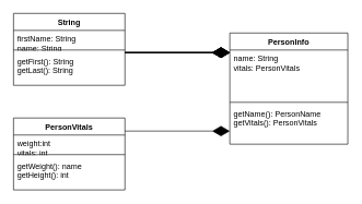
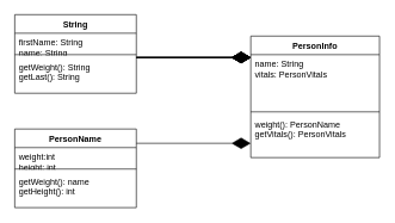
  <mxCell id="0" />
  <mxCell id="1" parent="0" />
  <mxCell id="2" value="String" style="swimlane;fontStyle=1;align=center;verticalAlign=top;childLayout=stackLayout;horizontal=1;startSize=26;horizontalStack=0;resizeParent=1;resizeParentMax=0;resizeLast=0;collapsible=1;marginBottom=0;" vertex="1" parent="1"><mxGeometry x="20" y="20" width="170" height="110" as="geometry" /></mxCell>
  <mxCell id="3" value="firstName: String&#10;name: String&#10;" style="text;strokeColor=none;fillColor=none;align=left;verticalAlign=top;spacingLeft=4;spacingRight=4;overflow=hidden;rotatable=0;points=[[0,0.5],[1,0.5]];portConstraint=eastwest;" vertex="1" parent="2"><mxGeometry y="26" width="170" height="26" as="geometry" /></mxCell>
  <mxCell id="4" value="" style="line;strokeWidth=1;fillColor=none;align=left;verticalAlign=middle;spacingTop=-1;spacingLeft=3;spacingRight=3;rotatable=0;labelPosition=right;points=[];portConstraint=eastwest;" vertex="1" parent="2"><mxGeometry y="52" width="170" height="8" as="geometry" /></mxCell>
- <mxCell id="5" value="getFirst(): String&#10;getLast(): String&#10;" style="text;strokeColor=none;fillColor=none;align=left;verticalAlign=top;spacingLeft=4;spacingRight=4;overflow=hidden;rotatable=0;points=[[0,0.5],[1,0.5]];portConstraint=eastwest;" vertex="1" parent="2"><mxGeometry y="60" width="170" height="50" as="geometry" /></mxCell>
+ <mxCell id="5" value="getWeight(): String&#10;getLast(): String&#10;" style="text;strokeColor=none;fillColor=none;align=left;verticalAlign=top;spacingLeft=4;spacingRight=4;overflow=hidden;rotatable=0;points=[[0,0.5],[1,0.5]];portConstraint=eastwest;" vertex="1" parent="2"><mxGeometry y="60" width="170" height="50" as="geometry" /></mxCell>
  <mxCell id="6" value="PersonInfo" style="swimlane;fontStyle=1;align=center;verticalAlign=top;childLayout=stackLayout;horizontal=1;startSize=26;horizontalStack=0;resizeParent=1;resizeParentMax=0;resizeLast=0;collapsible=1;marginBottom=0;" vertex="1" parent="1"><mxGeometry x="350" y="50" width="180" height="170" as="geometry" /></mxCell>
  <mxCell id="7" value="name: String&#10;vitals: PersonVitals&#10;" style="text;strokeColor=none;fillColor=none;align=left;verticalAlign=top;spacingLeft=4;spacingRight=4;overflow=hidden;rotatable=0;points=[[0,0.5],[1,0.5]];portConstraint=eastwest;" vertex="1" parent="6"><mxGeometry y="26" width="180" height="76" as="geometry" /></mxCell>
  <mxCell id="8" value="" style="line;strokeWidth=1;fillColor=none;align=left;verticalAlign=middle;spacingTop=-1;spacingLeft=3;spacingRight=3;rotatable=0;labelPosition=right;points=[];portConstraint=eastwest;" vertex="1" parent="6"><mxGeometry y="102" width="180" height="8" as="geometry" /></mxCell>
- <mxCell id="9" value="getName(): PersonName&#10;getVitals(): PersonVitals&#10;" style="text;strokeColor=none;fillColor=none;align=left;verticalAlign=top;spacingLeft=4;spacingRight=4;overflow=hidden;rotatable=0;points=[[0,0.5],[1,0.5]];portConstraint=eastwest;" vertex="1" parent="6"><mxGeometry y="110" width="180" height="60" as="geometry" /></mxCell>
- <mxCell id="10" value="PersonVitals" style="swimlane;fontStyle=1;align=center;verticalAlign=top;childLayout=stackLayout;horizontal=1;startSize=26;horizontalStack=0;resizeParent=1;resizeParentMax=0;resizeLast=0;collapsible=1;marginBottom=0;" vertex="1" parent="1"><mxGeometry x="20" y="180" width="170" height="110" as="geometry" /></mxCell>
- <mxCell id="11" value="weight:int&#10;vitals: int&#10;" style="text;strokeColor=none;fillColor=none;align=left;verticalAlign=top;spacingLeft=4;spacingRight=4;overflow=hidden;rotatable=0;points=[[0,0.5],[1,0.5]];portConstraint=eastwest;" vertex="1" parent="10"><mxGeometry y="26" width="170" height="26" as="geometry" /></mxCell>
+ <mxCell id="9" value="weight(): PersonName&#10;getVitals(): PersonVitals&#10;" style="text;strokeColor=none;fillColor=none;align=left;verticalAlign=top;spacingLeft=4;spacingRight=4;overflow=hidden;rotatable=0;points=[[0,0.5],[1,0.5]];portConstraint=eastwest;" vertex="1" parent="6"><mxGeometry y="110" width="180" height="60" as="geometry" /></mxCell>
+ <mxCell id="10" value="PersonName" style="swimlane;fontStyle=1;align=center;verticalAlign=top;childLayout=stackLayout;horizontal=1;startSize=26;horizontalStack=0;resizeParent=1;resizeParentMax=0;resizeLast=0;collapsible=1;marginBottom=0;" vertex="1" parent="1"><mxGeometry x="20" y="180" width="170" height="110" as="geometry" /></mxCell>
+ <mxCell id="11" value="weight:int&#10;height: int&#10;" style="text;strokeColor=none;fillColor=none;align=left;verticalAlign=top;spacingLeft=4;spacingRight=4;overflow=hidden;rotatable=0;points=[[0,0.5],[1,0.5]];portConstraint=eastwest;" vertex="1" parent="10"><mxGeometry y="26" width="170" height="26" as="geometry" /></mxCell>
  <mxCell id="12" value="" style="line;strokeWidth=1;fillColor=none;align=left;verticalAlign=middle;spacingTop=-1;spacingLeft=3;spacingRight=3;rotatable=0;labelPosition=right;points=[];portConstraint=eastwest;" vertex="1" parent="10"><mxGeometry y="52" width="170" height="8" as="geometry" /></mxCell>
  <mxCell id="13" value="getWeight(): name&#10;getHeight(): int&#10;" style="text;strokeColor=none;fillColor=none;align=left;verticalAlign=top;spacingLeft=4;spacingRight=4;overflow=hidden;rotatable=0;points=[[0,0.5],[1,0.5]];portConstraint=eastwest;" vertex="1" parent="10"><mxGeometry y="60" width="170" height="50" as="geometry" /></mxCell>
  <mxCell id="14" value="" style="endArrow=diamondThin;endFill=1;endSize=24;html=1;rounded=0;" edge="1" parent="1"><mxGeometry width="160" relative="1" as="geometry"><mxPoint x="190" y="80" as="sourcePoint" /><mxPoint x="350" y="80" as="targetPoint" /></mxGeometry></mxCell>
  <mxCell id="15" value="" style="endArrow=diamondThin;endFill=1;endSize=24;html=1;rounded=0;" edge="1" parent="1"><mxGeometry width="160" relative="1" as="geometry"><mxPoint x="190" y="80" as="sourcePoint" /><mxPoint x="350" y="80" as="targetPoint" /></mxGeometry></mxCell>
  <mxCell id="16" value="" style="endArrow=diamondThin;endFill=1;endSize=24;html=1;rounded=0;" edge="1" parent="1"><mxGeometry width="160" relative="1" as="geometry"><mxPoint x="190" y="80" as="sourcePoint" /><mxPoint x="350" y="80" as="targetPoint" /></mxGeometry></mxCell>
  <mxCell id="17" value="" style="endArrow=diamondThin;endFill=1;endSize=24;html=1;rounded=0;" edge="1" parent="1"><mxGeometry width="160" relative="1" as="geometry"><mxPoint x="190" y="80" as="sourcePoint" /><mxPoint x="350" y="80" as="targetPoint" /></mxGeometry></mxCell>
  <mxCell id="18" value="" style="endArrow=diamondThin;endFill=1;endSize=24;html=1;rounded=0;" edge="1" parent="1"><mxGeometry width="160" relative="1" as="geometry"><mxPoint x="190" y="80" as="sourcePoint" /><mxPoint x="350" y="80" as="targetPoint" /></mxGeometry></mxCell>
  <mxCell id="19" value="" style="endArrow=diamondThin;endFill=1;endSize=24;html=1;rounded=0;" edge="1" parent="1"><mxGeometry width="160" relative="1" as="geometry"><mxPoint x="190" y="80" as="sourcePoint" /><mxPoint x="350" y="80" as="targetPoint" /></mxGeometry></mxCell>
  <mxCell id="20" value="" style="endArrow=diamondThin;endFill=1;endSize=24;html=1;rounded=0;" edge="1" parent="1"><mxGeometry width="160" relative="1" as="geometry"><mxPoint x="190" y="200" as="sourcePoint" /><mxPoint x="350" y="200" as="targetPoint" /></mxGeometry></mxCell>
